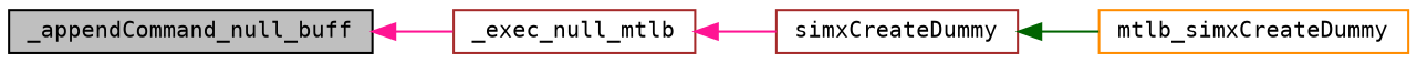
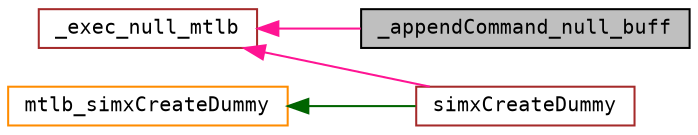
  digraph {
    fontname="DejaVu Sans Mono"
    rankdir=LR
    node [color=brown fillcolor=white fontname="DejaVu Sans Mono" fontsize=10 shape=record style=filled]
    edge [color=deeppink dir=back fontname="DejaVu Sans Mono" fontsize=10 labelfontname=Helvetica labelfontsize=10 style=solid]
    n1 [color=black fillcolor=grey75 fontcolor=black height=0.2 label=_appendCommand_null_buff width=0.4]
    n2 [height=0.2 label=_exec_null_mtlb width=0.4]
    n3 [height=0.2 label=simxCreateDummy width=0.4]
    n4 [color=darkorange height=0.2 label=mtlb_simxCreateDummy width=0.4]
-   n1 -> n2
+   n2 -> n1
    n2 -> n3
-   n3 -> n4 [color=darkgreen]
+   n4 -> n3 [color=darkgreen]
  }
